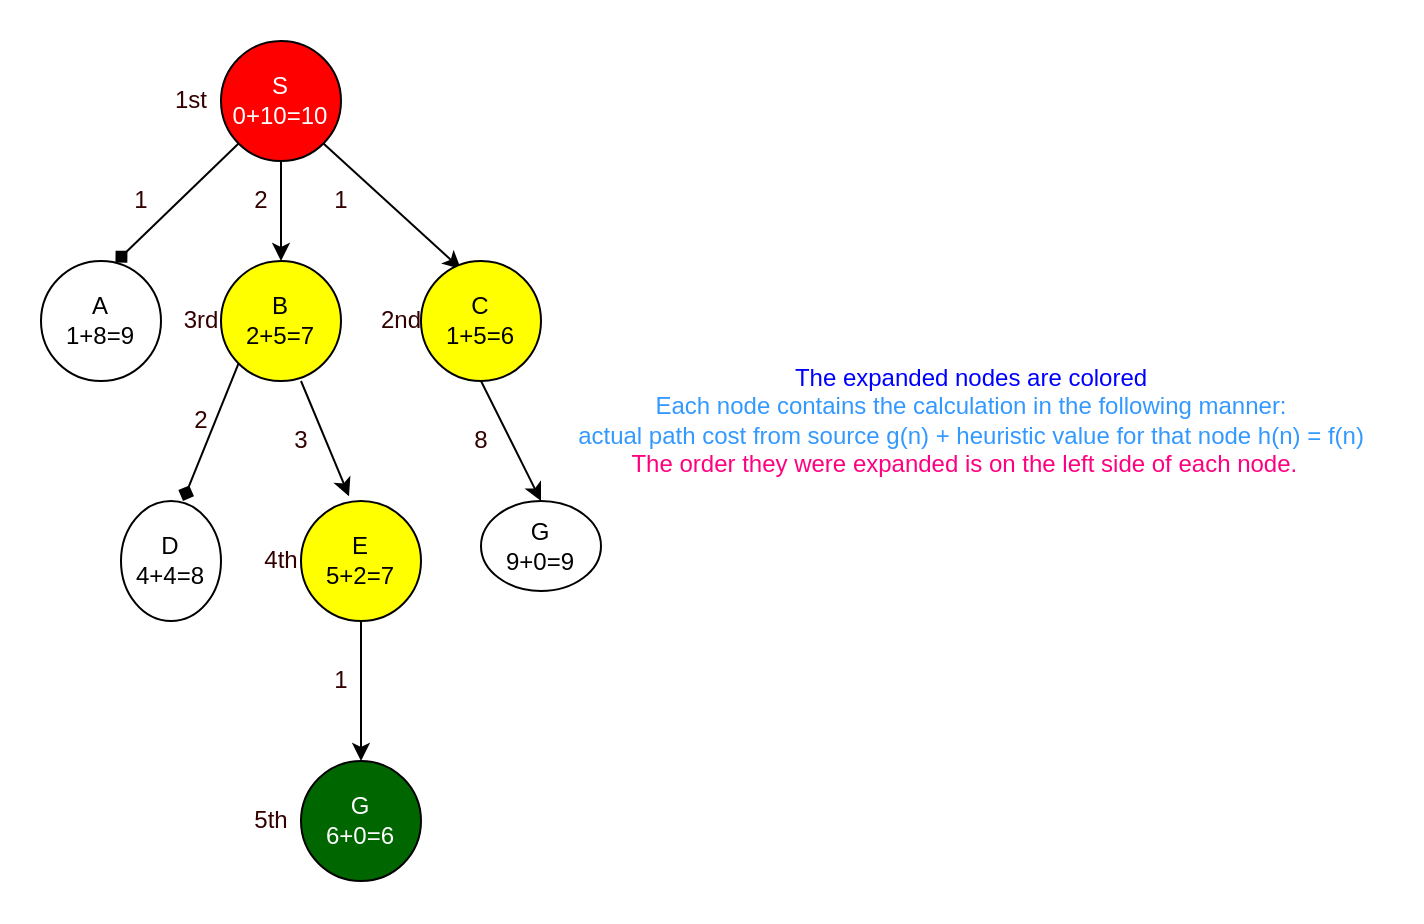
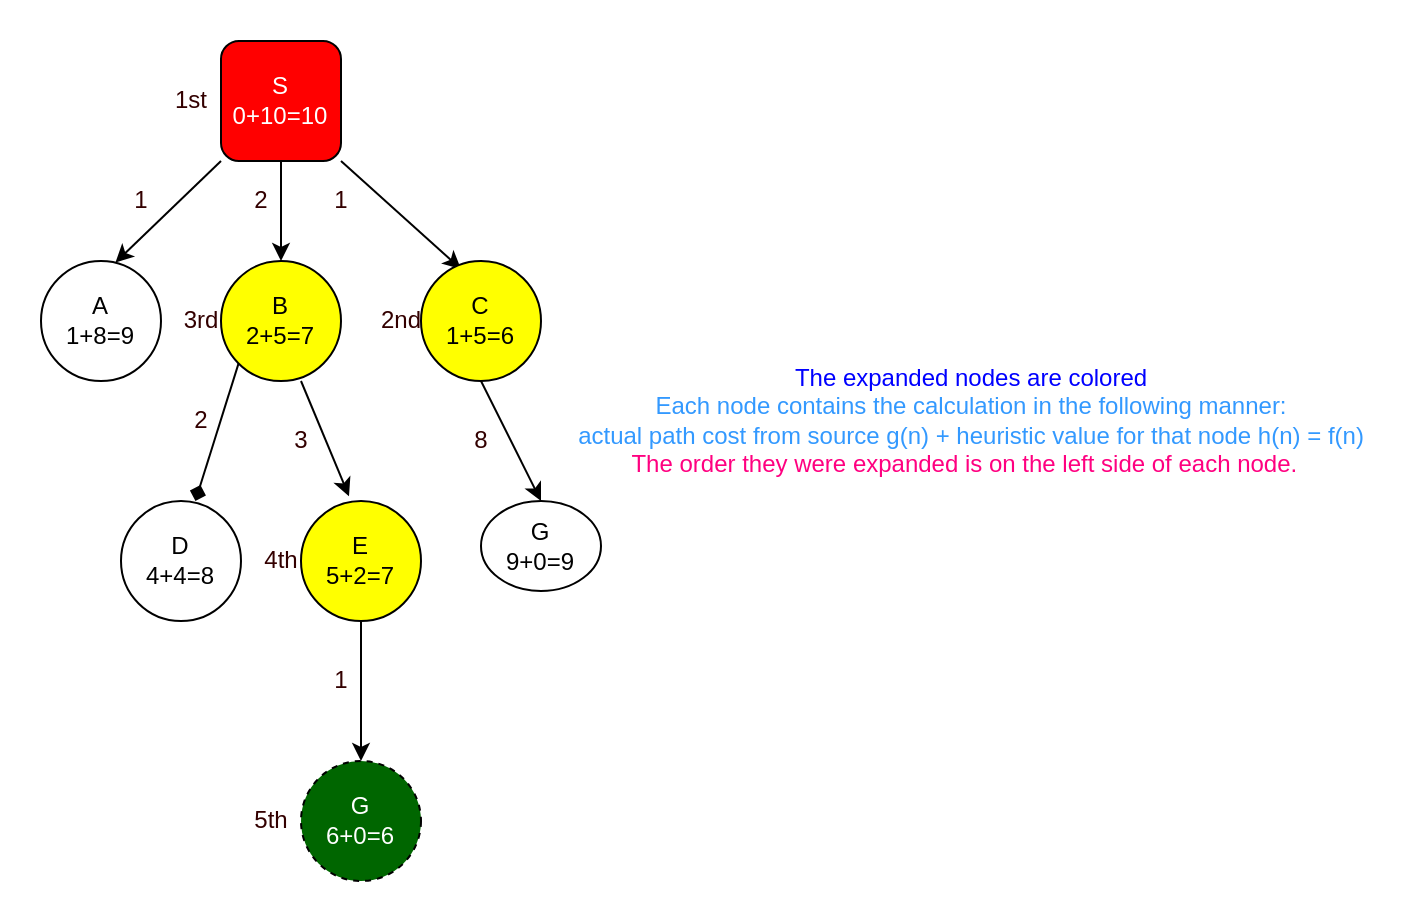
  <mxCell id="0" />
  <mxCell id="1" parent="0" />
- <mxCell id="2" value="S&lt;br&gt;0+10=10" style="ellipse;whiteSpace=wrap;html=1;aspect=fixed;fontColor=#FFFFFF;fillColor=#FF0000;" vertex="1" parent="1"><mxGeometry x="110" y="20" width="60" height="60" as="geometry" /></mxCell>
- <mxCell id="3" value="" style="endArrow=diamond;html=1;rounded=0;exitX=0;exitY=1;exitDx=0;exitDy=0;entryX=0.62;entryY=0.013;entryDx=0;entryDy=0;entryPerimeter=0;" edge="1" parent="1" source="2" target="6"><mxGeometry width="50" height="50" relative="1" as="geometry"><mxPoint x="110" y="80" as="sourcePoint" /><mxPoint x="60" y="130" as="targetPoint" /></mxGeometry></mxCell>
+ <mxCell id="2" value="S&lt;br&gt;0+10=10" style="whiteSpace=wrap;html=1;aspect=fixed;fontColor=#FFFFFF;fillColor=#FF0000;rounded=1;" vertex="1" parent="1"><mxGeometry x="110" y="20" width="60" height="60" as="geometry" /></mxCell>
+ <mxCell id="3" value="" style="endArrow=classic;html=1;rounded=0;exitX=0;exitY=1;exitDx=0;exitDy=0;entryX=0.62;entryY=0.013;entryDx=0;entryDy=0;entryPerimeter=0;" edge="1" parent="1" source="2" target="6"><mxGeometry width="50" height="50" relative="1" as="geometry"><mxPoint x="110" y="80" as="sourcePoint" /><mxPoint x="60" y="130" as="targetPoint" /></mxGeometry></mxCell>
  <mxCell id="4" value="" style="endArrow=classic;html=1;rounded=0;exitX=0.5;exitY=1;exitDx=0;exitDy=0;entryX=0.5;entryY=0;entryDx=0;entryDy=0;" edge="1" parent="1" source="2" target="7"><mxGeometry width="50" height="50" relative="1" as="geometry"><mxPoint x="160" y="110" as="sourcePoint" /><mxPoint x="140" y="150" as="targetPoint" /></mxGeometry></mxCell>
  <mxCell id="5" value="" style="endArrow=classic;html=1;rounded=0;exitX=1;exitY=1;exitDx=0;exitDy=0;entryX=0.333;entryY=0.067;entryDx=0;entryDy=0;entryPerimeter=0;" edge="1" parent="1" source="2" target="8"><mxGeometry width="50" height="50" relative="1" as="geometry"><mxPoint x="190" y="240" as="sourcePoint" /><mxPoint x="210" y="130" as="targetPoint" /></mxGeometry></mxCell>
  <mxCell id="6" value="A&lt;br&gt;1+8=9" style="ellipse;whiteSpace=wrap;html=1;aspect=fixed;" vertex="1" parent="1"><mxGeometry x="20" y="130" width="60" height="60" as="geometry" /></mxCell>
  <mxCell id="7" value="B&lt;br&gt;2+5=7" style="ellipse;whiteSpace=wrap;html=1;aspect=fixed;fillColor=#FFFF00;" vertex="1" parent="1"><mxGeometry x="110" y="130" width="60" height="60" as="geometry" /></mxCell>
  <mxCell id="8" value="C&lt;br&gt;1+5=6" style="ellipse;whiteSpace=wrap;html=1;aspect=fixed;fillColor=#FFFF00;" vertex="1" parent="1"><mxGeometry x="210" y="130" width="60" height="60" as="geometry" /></mxCell>
  <mxCell id="9" value="" style="endArrow=classic;html=1;rounded=0;exitX=0.5;exitY=1;exitDx=0;exitDy=0;entryX=0.5;entryY=0;entryDx=0;entryDy=0;" edge="1" parent="1" source="8" target="10"><mxGeometry width="50" height="50" relative="1" as="geometry"><mxPoint x="190" y="210" as="sourcePoint" /><mxPoint x="230" y="250" as="targetPoint" /></mxGeometry></mxCell>
  <mxCell id="10" value="G&lt;br&gt;9+0=9" style="ellipse;whiteSpace=wrap;html=1;aspect=fixed;" vertex="1" parent="1"><mxGeometry x="240" y="250" width="60" height="45" as="geometry" /></mxCell>
  <mxCell id="11" value="" style="endArrow=diamond;html=1;rounded=0;exitX=0;exitY=1;exitDx=0;exitDy=0;entryX=0.62;entryY=0;entryDx=0;entryDy=0;entryPerimeter=0;" edge="1" parent="1" source="7" target="12"><mxGeometry width="50" height="50" relative="1" as="geometry"><mxPoint x="190" y="210" as="sourcePoint" /><mxPoint x="100" y="250" as="targetPoint" /></mxGeometry></mxCell>
- <mxCell id="12" value="D&lt;br&gt;4+4=8" style="ellipse;whiteSpace=wrap;html=1;aspect=fixed;" vertex="1" parent="1"><mxGeometry x="60" y="250" width="50" height="60" as="geometry" /></mxCell>
+ <mxCell id="12" value="D&lt;br&gt;4+4=8" style="ellipse;whiteSpace=wrap;html=1;aspect=fixed;" vertex="1" parent="1"><mxGeometry x="60" y="250" width="60" height="60" as="geometry" /></mxCell>
  <mxCell id="13" value="" style="endArrow=classic;html=1;rounded=0;entryX=0.4;entryY=-0.04;entryDx=0;entryDy=0;entryPerimeter=0;" edge="1" parent="1" target="14"><mxGeometry width="50" height="50" relative="1" as="geometry"><mxPoint x="150" y="190" as="sourcePoint" /><mxPoint x="170" y="250" as="targetPoint" /></mxGeometry></mxCell>
  <mxCell id="14" value="E&lt;br&gt;5+2=7" style="ellipse;whiteSpace=wrap;html=1;aspect=fixed;fillColor=#FFFF00;" vertex="1" parent="1"><mxGeometry x="150" y="250" width="60" height="60" as="geometry" /></mxCell>
  <mxCell id="15" value="" style="endArrow=classic;html=1;rounded=0;exitX=0.5;exitY=1;exitDx=0;exitDy=0;entryX=0.5;entryY=0;entryDx=0;entryDy=0;entryPerimeter=0;" edge="1" parent="1" source="14" target="16"><mxGeometry width="50" height="50" relative="1" as="geometry"><mxPoint x="230" y="330" as="sourcePoint" /><mxPoint x="180" y="380" as="targetPoint" /></mxGeometry></mxCell>
- <mxCell id="16" value="G&lt;br&gt;6+0=6" style="ellipse;whiteSpace=wrap;html=1;aspect=fixed;fontColor=#FFFFFF;fillColor=#006600;" vertex="1" parent="1"><mxGeometry x="150" y="380" width="60" height="60" as="geometry" /></mxCell>
+ <mxCell id="16" value="G&lt;br&gt;6+0=6" style="ellipse;whiteSpace=wrap;html=1;aspect=fixed;fontColor=#FFFFFF;fillColor=#006600;dashed=1;" vertex="1" parent="1"><mxGeometry x="150" y="380" width="60" height="60" as="geometry" /></mxCell>
  <mxCell id="17" value="&lt;font color=&quot;#330000&quot;&gt;1&lt;/font&gt;" style="text;html=1;align=center;verticalAlign=middle;resizable=0;points=[];autosize=1;strokeColor=none;fillColor=none;fontColor=#FFFFFF;" vertex="1" parent="1"><mxGeometry x="60" y="90" width="20" height="20" as="geometry" /></mxCell>
  <mxCell id="18" value="2" style="text;html=1;align=center;verticalAlign=middle;resizable=0;points=[];autosize=1;strokeColor=none;fillColor=none;fontColor=#330000;" vertex="1" parent="1"><mxGeometry x="120" y="90" width="20" height="20" as="geometry" /></mxCell>
  <mxCell id="19" value="1" style="text;html=1;align=center;verticalAlign=middle;resizable=0;points=[];autosize=1;strokeColor=none;fillColor=none;fontColor=#330000;" vertex="1" parent="1"><mxGeometry x="160" y="90" width="20" height="20" as="geometry" /></mxCell>
  <mxCell id="20" value="3" style="text;html=1;align=center;verticalAlign=middle;resizable=0;points=[];autosize=1;strokeColor=none;fillColor=none;fontColor=#330000;" vertex="1" parent="1"><mxGeometry x="140" y="210" width="20" height="20" as="geometry" /></mxCell>
  <mxCell id="21" value="2" style="text;html=1;align=center;verticalAlign=middle;resizable=0;points=[];autosize=1;strokeColor=none;fillColor=none;fontColor=#330000;" vertex="1" parent="1"><mxGeometry x="90" y="200" width="20" height="20" as="geometry" /></mxCell>
  <mxCell id="22" value="8" style="text;html=1;align=center;verticalAlign=middle;resizable=0;points=[];autosize=1;strokeColor=none;fillColor=none;fontColor=#330000;" vertex="1" parent="1"><mxGeometry x="230" y="210" width="20" height="20" as="geometry" /></mxCell>
  <mxCell id="23" value="1" style="text;html=1;align=center;verticalAlign=middle;resizable=0;points=[];autosize=1;strokeColor=none;fillColor=none;fontColor=#330000;" vertex="1" parent="1"><mxGeometry x="160" y="330" width="20" height="20" as="geometry" /></mxCell>
  <mxCell id="24" value="1st" style="text;html=1;align=center;verticalAlign=middle;resizable=0;points=[];autosize=1;strokeColor=none;fillColor=none;fontColor=#330000;" vertex="1" parent="1"><mxGeometry x="80" y="40" width="30" height="20" as="geometry" /></mxCell>
  <mxCell id="25" value="2nd" style="text;html=1;align=center;verticalAlign=middle;resizable=0;points=[];autosize=1;strokeColor=none;fillColor=none;fontColor=#330000;" vertex="1" parent="1"><mxGeometry x="180" y="150" width="40" height="20" as="geometry" /></mxCell>
  <mxCell id="26" value="3rd" style="text;html=1;align=center;verticalAlign=middle;resizable=0;points=[];autosize=1;strokeColor=none;fillColor=none;fontColor=#330000;" vertex="1" parent="1"><mxGeometry x="85" y="150" width="30" height="20" as="geometry" /></mxCell>
  <mxCell id="27" value="4th" style="text;html=1;align=center;verticalAlign=middle;resizable=0;points=[];autosize=1;strokeColor=none;fillColor=none;fontColor=#330000;" vertex="1" parent="1"><mxGeometry x="125" y="270" width="30" height="20" as="geometry" /></mxCell>
  <mxCell id="28" value="5th" style="text;html=1;align=center;verticalAlign=middle;resizable=0;points=[];autosize=1;strokeColor=none;fillColor=none;fontColor=#330000;" vertex="1" parent="1"><mxGeometry x="120" y="400" width="30" height="20" as="geometry" /></mxCell>
  <mxCell id="29" value="&lt;font color=&quot;#0000ff&quot;&gt;The expanded nodes are colored&lt;/font&gt;&lt;br&gt;&lt;font color=&quot;#3399ff&quot;&gt;Each node contains the calculation in the following manner:&lt;/font&gt;&lt;br&gt;&lt;font color=&quot;#3399ff&quot;&gt;actual path cost from source g(n) + heuristic value for that node h(n) = f(n)&lt;/font&gt;&lt;br&gt;&lt;font color=&quot;#ff0080&quot;&gt;The order they were expanded is on the left side of each node.&amp;nbsp;&amp;nbsp;&lt;/font&gt;" style="text;html=1;align=center;verticalAlign=middle;resizable=0;points=[];autosize=1;strokeColor=none;fillColor=none;fontColor=#330000;" vertex="1" parent="1"><mxGeometry x="280" y="180" width="410" height="60" as="geometry" /></mxCell>
